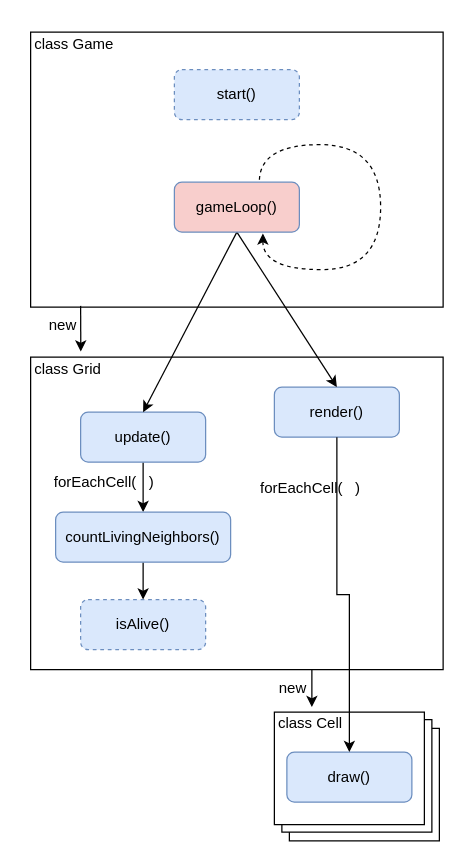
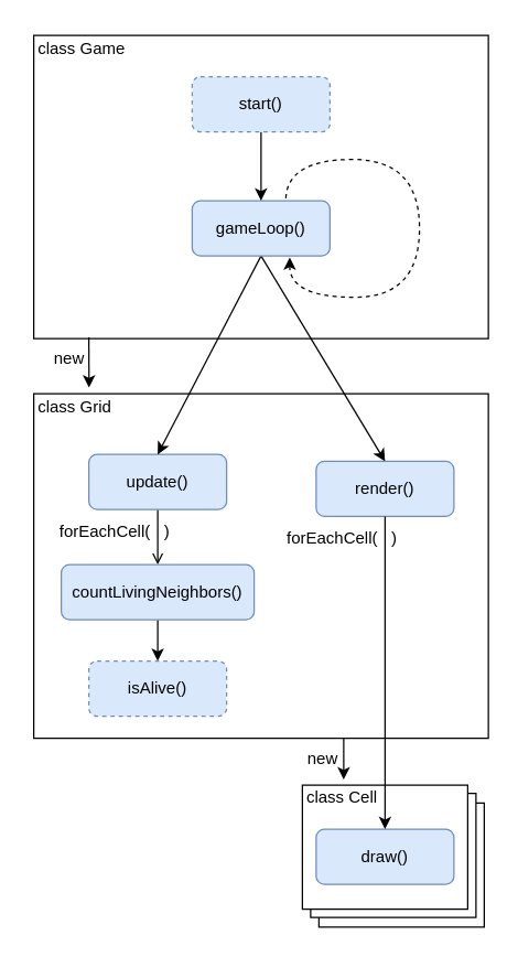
  <mxCell id="0" />
  <mxCell id="1" parent="0" />
  <mxCell id="2" value="" style="rounded=0;whiteSpace=wrap;html=1;" vertex="1" parent="1"><mxGeometry x="231" y="582" width="120" height="90" as="geometry" /></mxCell>
  <mxCell id="3" value="" style="rounded=0;whiteSpace=wrap;html=1;" vertex="1" parent="1"><mxGeometry x="225" y="575" width="120" height="90" as="geometry" /></mxCell>
  <mxCell id="4" value="" style="rounded=0;whiteSpace=wrap;html=1;" vertex="1" parent="1"><mxGeometry x="24" y="285" width="330" height="250" as="geometry" /></mxCell>
- <mxCell id="5" style="edgeStyle=orthogonalEdgeStyle;rounded=0;orthogonalLoop=1;jettySize=auto;html=1;exitX=0.5;exitY=1;exitDx=0;exitDy=0;entryX=0.5;entryY=0;entryDx=0;entryDy=0;" edge="1" parent="1" source="6" target="8"><mxGeometry relative="1" as="geometry" /></mxCell>
+ <mxCell id="5" style="edgeStyle=orthogonalEdgeStyle;rounded=0;orthogonalLoop=1;jettySize=auto;html=1;exitX=0.5;exitY=1;exitDx=0;exitDy=0;entryX=0.5;entryY=0;entryDx=0;entryDy=0;endArrow=open;" edge="1" parent="1" source="6" target="8"><mxGeometry relative="1" as="geometry" /></mxCell>
  <mxCell id="6" value="update()" style="rounded=1;whiteSpace=wrap;html=1;fillColor=#dae8fc;strokeColor=#6c8ebf;" vertex="1" parent="1"><mxGeometry x="64" y="329" width="100" height="40" as="geometry" /></mxCell>
  <mxCell id="7" style="edgeStyle=orthogonalEdgeStyle;rounded=0;orthogonalLoop=1;jettySize=auto;html=1;exitX=0.5;exitY=1;exitDx=0;exitDy=0;" edge="1" parent="1" source="8" target="11"><mxGeometry relative="1" as="geometry" /></mxCell>
  <mxCell id="8" value="countLivingNeighbors()" style="rounded=1;whiteSpace=wrap;html=1;fillColor=#dae8fc;strokeColor=#6c8ebf;" vertex="1" parent="1"><mxGeometry x="44" y="409" width="140" height="40" as="geometry" /></mxCell>
- <mxCell id="9" value="render()" style="rounded=1;whiteSpace=wrap;html=1;fillColor=#dae8fc;strokeColor=#6c8ebf;" vertex="1" parent="1"><mxGeometry x="219" y="309" width="100" height="40" as="geometry" /></mxCell>
+ <mxCell id="9" value="render()" style="rounded=1;whiteSpace=wrap;html=1;fillColor=#dae8fc;strokeColor=#6c8ebf;" vertex="1" parent="1"><mxGeometry x="229" y="334" width="100" height="40" as="geometry" /></mxCell>
  <mxCell id="10" value="forEachCell(&amp;nbsp; &amp;nbsp;)" style="text;html=1;align=center;verticalAlign=middle;whiteSpace=wrap;rounded=0;" vertex="1" parent="1"><mxGeometry x="33" y="370" width="100" height="30" as="geometry" /></mxCell>
  <mxCell id="11" value="isAlive()" style="rounded=1;whiteSpace=wrap;html=1;fillColor=#dae8fc;strokeColor=#6c8ebf;dashed=1;" vertex="1" parent="1"><mxGeometry x="64" y="479" width="100" height="40" as="geometry" /></mxCell>
  <mxCell id="12" value="" style="rounded=0;whiteSpace=wrap;html=1;" vertex="1" parent="1"><mxGeometry x="219" y="569" width="120" height="90" as="geometry" /></mxCell>
  <mxCell id="13" value="draw()" style="rounded=1;whiteSpace=wrap;html=1;fillColor=#dae8fc;strokeColor=#6c8ebf;" vertex="1" parent="1"><mxGeometry x="229" y="601" width="100" height="40" as="geometry" /></mxCell>
  <mxCell id="14" style="edgeStyle=orthogonalEdgeStyle;rounded=0;orthogonalLoop=1;jettySize=auto;html=1;exitX=0.5;exitY=1;exitDx=0;exitDy=0;entryX=0.5;entryY=0;entryDx=0;entryDy=0;" edge="1" parent="1" source="9" target="13"><mxGeometry relative="1" as="geometry"><mxPoint x="279" y="444" as="sourcePoint" /></mxGeometry></mxCell>
  <mxCell id="15" value="forEachCell(&amp;nbsp; &amp;nbsp;)" style="text;html=1;align=center;verticalAlign=middle;whiteSpace=wrap;rounded=0;" vertex="1" parent="1"><mxGeometry x="198" y="375" width="100" height="30" as="geometry" /></mxCell>
  <mxCell id="16" value="class Cell" style="text;html=1;align=center;verticalAlign=middle;whiteSpace=wrap;rounded=0;" vertex="1" parent="1"><mxGeometry x="218" y="563" width="60" height="30" as="geometry" /></mxCell>
  <mxCell id="17" value="class Grid" style="text;html=1;align=center;verticalAlign=middle;whiteSpace=wrap;rounded=0;" vertex="1" parent="1"><mxGeometry x="24" y="280" width="60" height="30" as="geometry" /></mxCell>
  <mxCell id="18" value="" style="rounded=0;whiteSpace=wrap;html=1;" vertex="1" parent="1"><mxGeometry x="24" y="25" width="330" height="220" as="geometry" /></mxCell>
  <mxCell id="19" value="class Game" style="text;html=1;align=center;verticalAlign=middle;whiteSpace=wrap;rounded=0;" vertex="1" parent="1"><mxGeometry x="24" y="20" width="70" height="30" as="geometry" /></mxCell>
  <mxCell id="20" style="rounded=0;orthogonalLoop=1;jettySize=auto;html=1;exitX=0.5;exitY=1;exitDx=0;exitDy=0;entryX=0.5;entryY=0;entryDx=0;entryDy=0;" edge="1" parent="1" source="22" target="6"><mxGeometry relative="1" as="geometry" /></mxCell>
  <mxCell id="21" style="rounded=0;orthogonalLoop=1;jettySize=auto;html=1;exitX=0.5;exitY=1;exitDx=0;exitDy=0;entryX=0.5;entryY=0;entryDx=0;entryDy=0;" edge="1" parent="1" source="22" target="9"><mxGeometry relative="1" as="geometry" /></mxCell>
- <mxCell id="22" value="gameLoop()" style="rounded=1;whiteSpace=wrap;html=1;fillColor=#f8cecc;strokeColor=#6c8ebf;glass=0;shadow=0;" vertex="1" parent="1"><mxGeometry x="139" y="145" width="100" height="40" as="geometry" /></mxCell>
+ <mxCell id="22" value="gameLoop()" style="rounded=1;whiteSpace=wrap;html=1;fillColor=#dae8fc;strokeColor=#6c8ebf;glass=0;shadow=0;" vertex="1" parent="1"><mxGeometry x="139" y="145" width="100" height="40" as="geometry" /></mxCell>
+ <mxCell id="23" style="rounded=0;orthogonalLoop=1;jettySize=auto;html=1;exitX=0.5;exitY=1;exitDx=0;exitDy=0;entryX=0.5;entryY=0;entryDx=0;entryDy=0;" edge="1" parent="1" source="24" target="22"><mxGeometry relative="1" as="geometry" /></mxCell>
  <mxCell id="24" value="start()" style="rounded=1;whiteSpace=wrap;html=1;fillColor=#dae8fc;strokeColor=#6c8ebf;dashed=1;" vertex="1" parent="1"><mxGeometry x="139" y="55" width="100" height="40" as="geometry" /></mxCell>
  <mxCell id="25" value="" style="endArrow=none;html=1;rounded=0;edgeStyle=orthogonalEdgeStyle;curved=1;exitX=0.708;exitY=1.025;exitDx=0;exitDy=0;entryX=0.68;entryY=-0.009;entryDx=0;entryDy=0;dashed=1;targetPerimeterSpacing=1;endFill=1;startFill=1;startArrow=classic;exitPerimeter=0;entryPerimeter=0;" edge="1" parent="1" source="22" target="22"><mxGeometry width="50" height="50" relative="1" as="geometry"><mxPoint x="259.76" y="195" as="sourcePoint" /><mxPoint x="309.76" y="145" as="targetPoint" /><Array as="points"><mxPoint x="210" y="215" /><mxPoint x="304" y="215" /><mxPoint x="304" y="115" /><mxPoint x="207" y="115" /></Array></mxGeometry></mxCell>
  <mxCell id="26" value="" style="endArrow=classic;html=1;rounded=0;entryX=0.669;entryY=0.019;entryDx=0;entryDy=0;entryPerimeter=0;" edge="1" parent="1" target="17"><mxGeometry width="50" height="50" relative="1" as="geometry"><mxPoint x="64" y="244" as="sourcePoint" /><mxPoint x="64" y="275" as="targetPoint" /></mxGeometry></mxCell>
  <mxCell id="27" value="new" style="text;html=1;align=center;verticalAlign=middle;whiteSpace=wrap;rounded=0;" vertex="1" parent="1"><mxGeometry x="20" y="245" width="60" height="30" as="geometry" /></mxCell>
  <mxCell id="28" value="new" style="text;html=1;align=center;verticalAlign=middle;whiteSpace=wrap;rounded=0;" vertex="1" parent="1"><mxGeometry x="204" y="535" width="60" height="30" as="geometry" /></mxCell>
  <mxCell id="29" value="" style="endArrow=classic;html=1;rounded=0;exitX=0.75;exitY=0;exitDx=0;exitDy=0;" edge="1" parent="1" source="28"><mxGeometry width="50" height="50" relative="1" as="geometry"><mxPoint x="414" y="485" as="sourcePoint" /><mxPoint x="249" y="565" as="targetPoint" /><Array as="points"><mxPoint x="249" y="555" /></Array></mxGeometry></mxCell>
